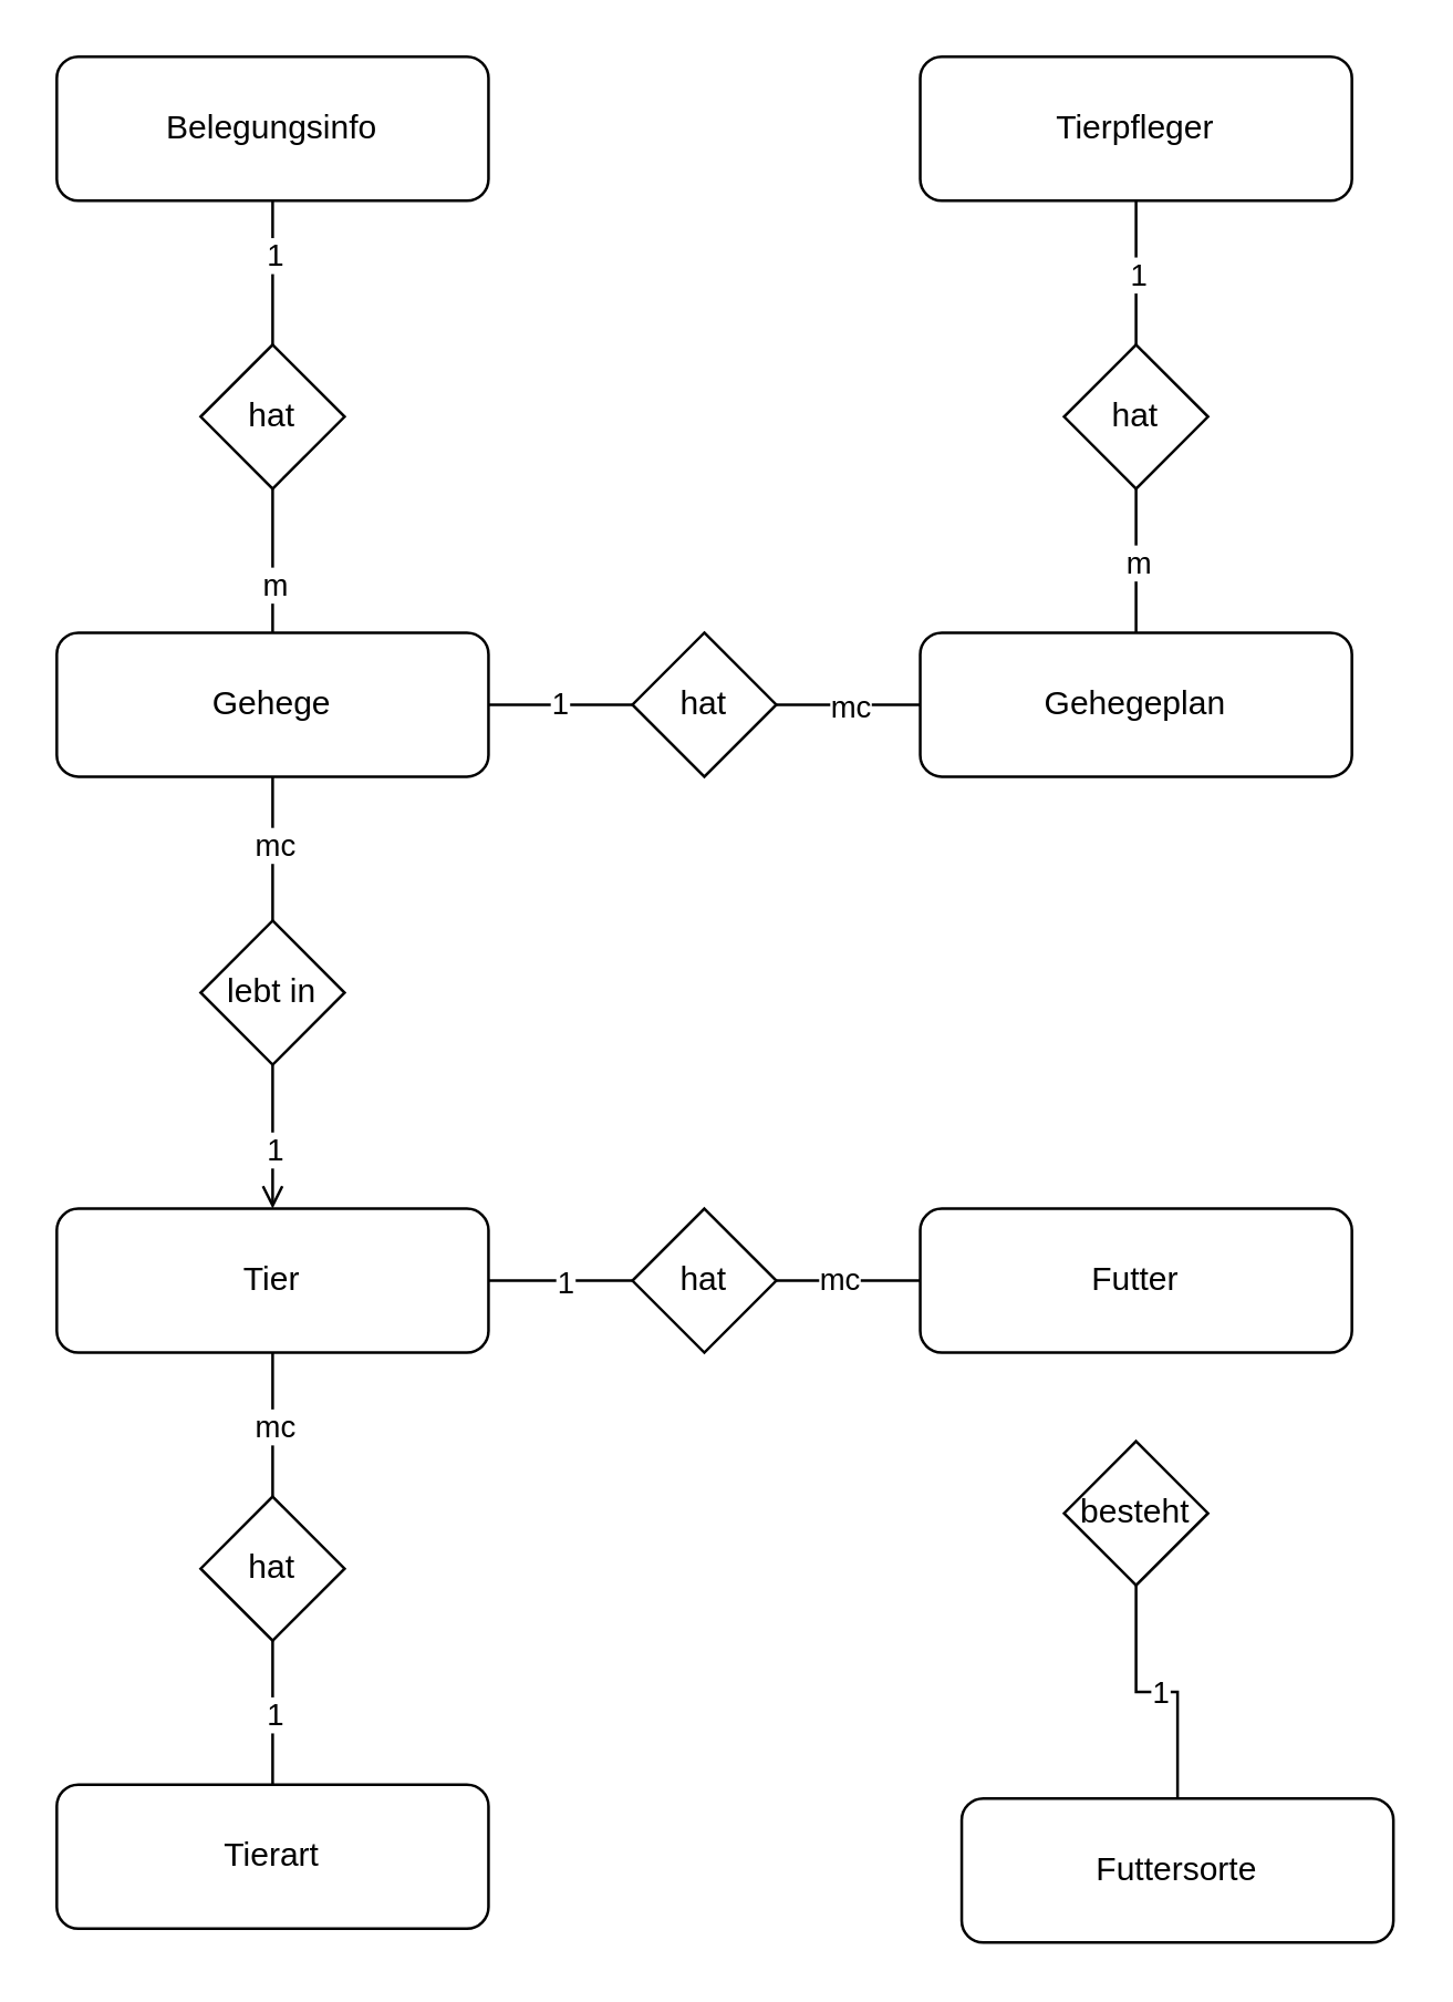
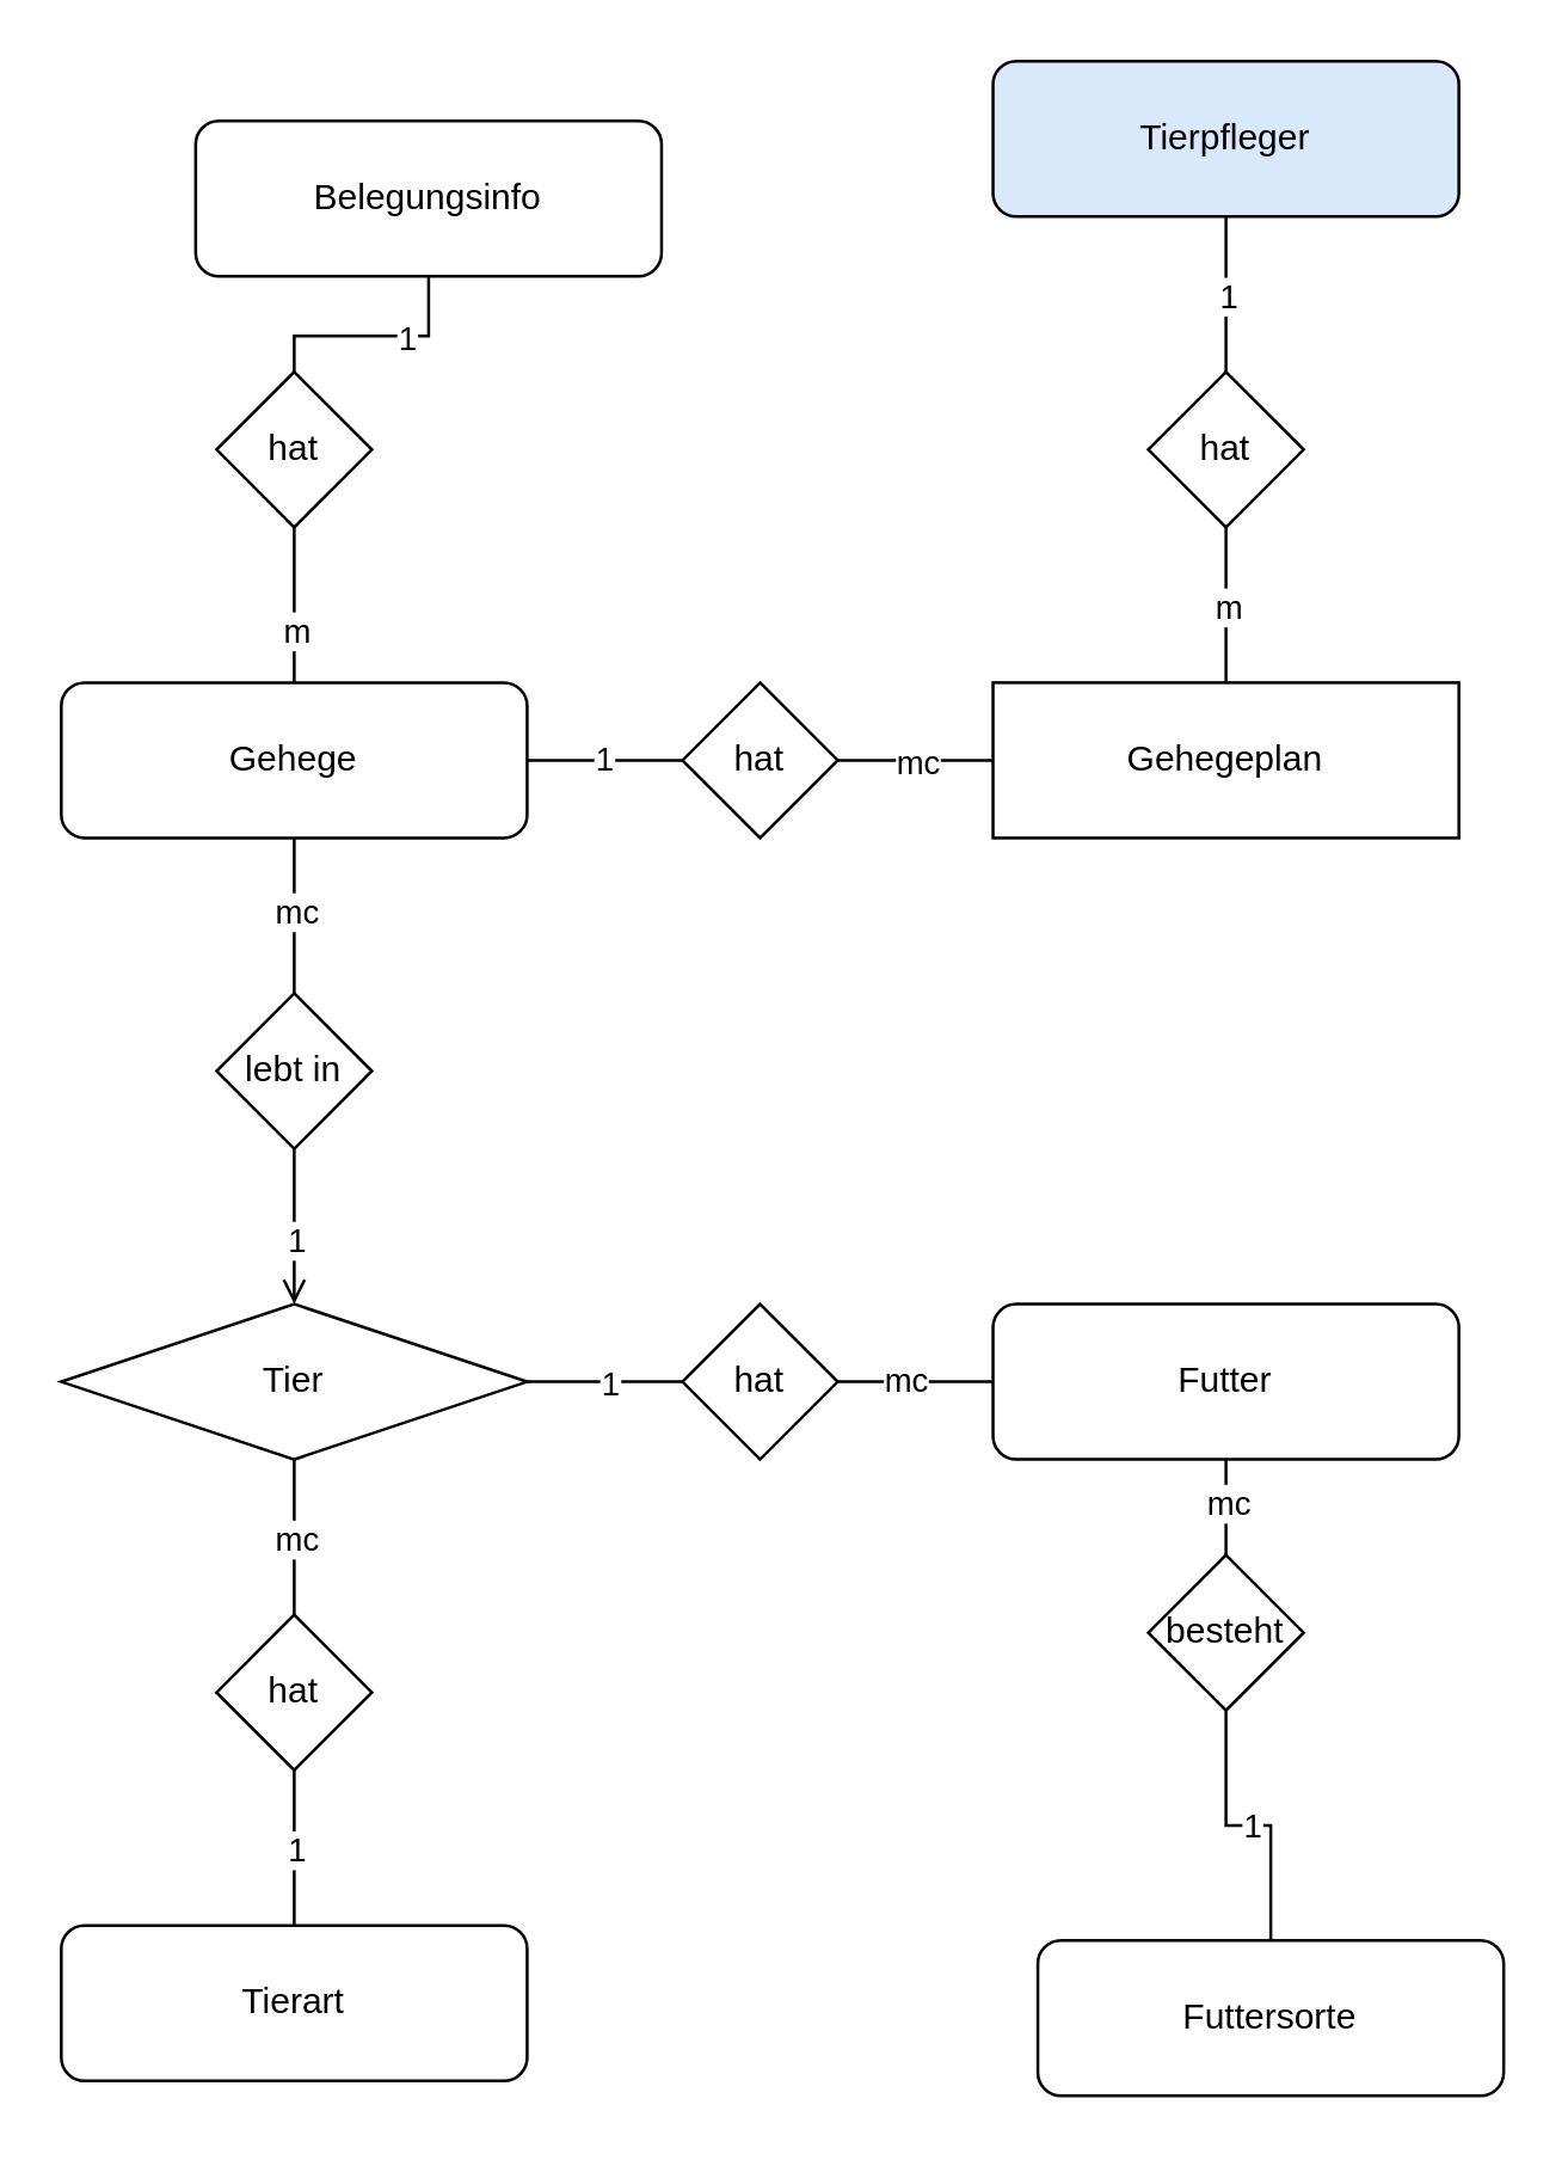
  <mxCell id="0" />
  <mxCell id="1" parent="0" />
  <mxCell id="2" style="edgeStyle=orthogonalEdgeStyle;rounded=0;orthogonalLoop=1;jettySize=auto;html=1;entryX=0.5;entryY=0;entryDx=0;entryDy=0;endArrow=none;endFill=0;" parent="1" source="4" target="29" edge="1"><mxGeometry relative="1" as="geometry" /></mxCell>
  <mxCell id="3" value="mc" style="edgeLabel;html=1;align=center;verticalAlign=middle;resizable=0;points=[];" vertex="1" connectable="0" parent="2"><mxGeometry x="0.004" relative="1" as="geometry"><mxPoint as="offset" /></mxGeometry></mxCell>
- <mxCell id="4" value="Tier" style="rounded=1;whiteSpace=wrap;html=1;fontSize=12;glass=0;strokeWidth=1;shadow=0;" parent="1" vertex="1"><mxGeometry x="20" y="436" width="156" height="52" as="geometry" /></mxCell>
+ <mxCell id="4" value="Tier" style="rhombus;whiteSpace=wrap;html=1;fontSize=12;glass=0;strokeWidth=1;shadow=0;" parent="1" vertex="1"><mxGeometry x="20" y="436" width="156" height="52" as="geometry" /></mxCell>
  <mxCell id="5" value="Tierart" style="rounded=1;whiteSpace=wrap;html=1;fontSize=12;glass=0;strokeWidth=1;shadow=0;" parent="1" vertex="1"><mxGeometry x="20" y="644" width="156" height="52" as="geometry" /></mxCell>
  <mxCell id="6" style="edgeStyle=orthogonalEdgeStyle;rounded=0;orthogonalLoop=1;jettySize=auto;html=1;entryX=1;entryY=0.5;entryDx=0;entryDy=0;endArrow=none;endFill=0;" parent="1" source="8" target="34" edge="1"><mxGeometry relative="1" as="geometry" /></mxCell>
  <mxCell id="7" value="mc" style="edgeLabel;html=1;align=center;verticalAlign=middle;resizable=0;points=[];" vertex="1" connectable="0" parent="6"><mxGeometry x="0.179" y="3" relative="1" as="geometry"><mxPoint x="5" y="-3" as="offset" /></mxGeometry></mxCell>
- <mxCell id="8" value="Gehegeplan" style="rounded=1;whiteSpace=wrap;html=1;fontSize=12;glass=0;strokeWidth=1;shadow=0;" parent="1" vertex="1"><mxGeometry x="332" y="228" width="156" height="52" as="geometry" /></mxCell>
+ <mxCell id="8" value="Gehegeplan" style="whiteSpace=wrap;html=1;fontSize=12;glass=0;strokeWidth=1;shadow=0;rounded=0;" parent="1" vertex="1"><mxGeometry x="332" y="228" width="156" height="52" as="geometry" /></mxCell>
+ <mxCell id="9" style="edgeStyle=orthogonalEdgeStyle;rounded=0;orthogonalLoop=1;jettySize=auto;html=1;entryX=0.5;entryY=0;entryDx=0;entryDy=0;endArrow=none;endFill=0;" parent="1" source="13" target="23" edge="1"><mxGeometry relative="1" as="geometry" /></mxCell>
+ <mxCell id="10" value="mc" style="edgeLabel;html=1;align=center;verticalAlign=middle;resizable=0;points=[];" vertex="1" connectable="0" parent="9"><mxGeometry x="0.098" relative="1" as="geometry"><mxPoint as="offset" /></mxGeometry></mxCell>
  <mxCell id="11" style="edgeStyle=orthogonalEdgeStyle;rounded=0;orthogonalLoop=1;jettySize=auto;html=1;endArrow=none;endFill=0;" parent="1" source="13" target="32" edge="1"><mxGeometry relative="1" as="geometry" /></mxCell>
  <mxCell id="12" value="mc" style="edgeLabel;html=1;align=center;verticalAlign=middle;resizable=0;points=[];" vertex="1" connectable="0" parent="11"><mxGeometry x="0.167" y="-1" relative="1" as="geometry"><mxPoint as="offset" /></mxGeometry></mxCell>
  <mxCell id="13" value="Futter" style="rounded=1;whiteSpace=wrap;html=1;fontSize=12;glass=0;strokeWidth=1;shadow=0;" parent="1" vertex="1"><mxGeometry x="332" y="436" width="156" height="52" as="geometry" /></mxCell>
  <mxCell id="14" style="edgeStyle=orthogonalEdgeStyle;rounded=0;orthogonalLoop=1;jettySize=auto;html=1;entryX=0.5;entryY=0;entryDx=0;entryDy=0;endArrow=none;endFill=0;" parent="1" source="16" target="26" edge="1"><mxGeometry relative="1" as="geometry" /></mxCell>
  <mxCell id="15" value="mc" style="edgeLabel;html=1;align=center;verticalAlign=middle;resizable=0;points=[];" vertex="1" connectable="0" parent="14"><mxGeometry x="-0.091" y="2" relative="1" as="geometry"><mxPoint x="-2" as="offset" /></mxGeometry></mxCell>
  <mxCell id="16" value="Gehege" style="rounded=1;whiteSpace=wrap;html=1;fontSize=12;glass=0;strokeWidth=1;shadow=0;" parent="1" vertex="1"><mxGeometry x="20" y="228" width="156" height="52" as="geometry" /></mxCell>
  <mxCell id="17" value="Futtersorte" style="rounded=1;whiteSpace=wrap;html=1;fontSize=12;glass=0;strokeWidth=1;shadow=0;" parent="1" vertex="1"><mxGeometry x="347" y="649" width="156" height="52" as="geometry" /></mxCell>
  <mxCell id="18" style="edgeStyle=orthogonalEdgeStyle;rounded=0;orthogonalLoop=1;jettySize=auto;html=1;entryX=0.5;entryY=0;entryDx=0;entryDy=0;endArrow=none;endFill=0;" parent="1" source="20" target="37" edge="1"><mxGeometry relative="1" as="geometry" /></mxCell>
  <mxCell id="19" value="1" style="edgeLabel;html=1;align=center;verticalAlign=middle;resizable=0;points=[];" vertex="1" connectable="0" parent="18"><mxGeometry x="-0.269" relative="1" as="geometry"><mxPoint as="offset" /></mxGeometry></mxCell>
- <mxCell id="20" value="Belegungsinfo" style="rounded=1;whiteSpace=wrap;html=1;fontSize=12;glass=0;strokeWidth=1;shadow=0;" parent="1" vertex="1"><mxGeometry x="20" width="156" height="52" as="geometry" y="20" /></mxCell>
+ <mxCell id="20" value="Belegungsinfo" style="rounded=1;whiteSpace=wrap;html=1;fontSize=12;glass=0;strokeWidth=1;shadow=0;" parent="1" vertex="1"><mxGeometry x="65" y="40" width="156" height="52" as="geometry" /></mxCell>
  <mxCell id="21" style="edgeStyle=orthogonalEdgeStyle;rounded=0;orthogonalLoop=1;jettySize=auto;html=1;entryX=0.5;entryY=0;entryDx=0;entryDy=0;endArrow=none;endFill=0;" parent="1" source="23" target="17" edge="1"><mxGeometry relative="1" as="geometry" /></mxCell>
  <mxCell id="22" value="1" style="edgeLabel;html=1;align=center;verticalAlign=middle;resizable=0;points=[];" vertex="1" connectable="0" parent="21"><mxGeometry x="0.019" relative="1" as="geometry"><mxPoint as="offset" /></mxGeometry></mxCell>
  <mxCell id="23" value="besteht" style="rhombus;whiteSpace=wrap;html=1;" parent="1" vertex="1"><mxGeometry x="384" y="520" width="52" height="52" as="geometry" /></mxCell>
  <mxCell id="24" style="edgeStyle=orthogonalEdgeStyle;rounded=0;orthogonalLoop=1;jettySize=auto;html=1;entryX=0.5;entryY=0;entryDx=0;entryDy=0;endArrow=open;endFill=0;" parent="1" source="26" target="4" edge="1"><mxGeometry relative="1" as="geometry" /></mxCell>
  <mxCell id="25" value="1" style="edgeLabel;html=1;align=center;verticalAlign=middle;resizable=0;points=[];" vertex="1" connectable="0" parent="24"><mxGeometry x="0.16" y="2" relative="1" as="geometry"><mxPoint x="-2" as="offset" /></mxGeometry></mxCell>
  <mxCell id="26" value="lebt in" style="rhombus;whiteSpace=wrap;html=1;" parent="1" vertex="1"><mxGeometry x="72" y="332" width="52" height="52" as="geometry" /></mxCell>
  <mxCell id="27" style="edgeStyle=orthogonalEdgeStyle;rounded=0;orthogonalLoop=1;jettySize=auto;html=1;entryX=0.5;entryY=0;entryDx=0;entryDy=0;endArrow=none;endFill=0;" parent="1" source="29" target="5" edge="1"><mxGeometry relative="1" as="geometry" /></mxCell>
  <mxCell id="28" value="1" style="edgeLabel;html=1;align=center;verticalAlign=middle;resizable=0;points=[];" vertex="1" connectable="0" parent="27"><mxGeometry x="0.019" y="1" relative="1" as="geometry"><mxPoint x="-1" as="offset" /></mxGeometry></mxCell>
  <mxCell id="29" value="hat" style="rhombus;whiteSpace=wrap;html=1;" parent="1" vertex="1"><mxGeometry x="72" y="540" width="52" height="52" as="geometry" /></mxCell>
  <mxCell id="30" style="edgeStyle=orthogonalEdgeStyle;rounded=0;orthogonalLoop=1;jettySize=auto;html=1;entryX=1;entryY=0.5;entryDx=0;entryDy=0;endArrow=none;endFill=0;" parent="1" source="32" target="4" edge="1"><mxGeometry relative="1" as="geometry" /></mxCell>
  <mxCell id="31" value="1" style="edgeLabel;html=1;align=center;verticalAlign=middle;resizable=0;points=[];" vertex="1" connectable="0" parent="30"><mxGeometry x="-0.028" y="4" relative="1" as="geometry"><mxPoint y="-4" as="offset" /></mxGeometry></mxCell>
  <mxCell id="32" value="hat" style="rhombus;whiteSpace=wrap;html=1;" parent="1" vertex="1"><mxGeometry x="228" y="436" width="52" height="52" as="geometry" /></mxCell>
  <mxCell id="33" value="1" style="edgeStyle=orthogonalEdgeStyle;rounded=0;orthogonalLoop=1;jettySize=auto;html=1;entryX=1;entryY=0.5;entryDx=0;entryDy=0;endArrow=none;endFill=0;" parent="1" source="34" target="16" edge="1"><mxGeometry relative="1" as="geometry" /></mxCell>
  <mxCell id="34" value="hat" style="rhombus;whiteSpace=wrap;html=1;" parent="1" vertex="1"><mxGeometry x="228" y="228" width="52" height="52" as="geometry" /></mxCell>
  <mxCell id="35" style="edgeStyle=orthogonalEdgeStyle;rounded=0;orthogonalLoop=1;jettySize=auto;html=1;entryX=0.5;entryY=0;entryDx=0;entryDy=0;endArrow=none;endFill=0;" parent="1" source="37" target="16" edge="1"><mxGeometry relative="1" as="geometry" /></mxCell>
  <mxCell id="36" value="m" style="edgeLabel;html=1;align=center;verticalAlign=middle;resizable=0;points=[];" vertex="1" connectable="0" parent="35"><mxGeometry x="0.306" y="2" relative="1" as="geometry"><mxPoint x="-2" as="offset" /></mxGeometry></mxCell>
  <mxCell id="37" value="hat" style="rhombus;whiteSpace=wrap;html=1;" parent="1" vertex="1"><mxGeometry x="72" y="124" width="52" height="52" as="geometry" /></mxCell>
  <mxCell id="38" style="edgeStyle=orthogonalEdgeStyle;rounded=0;orthogonalLoop=1;jettySize=auto;html=1;endArrow=none;endFill=0;" edge="1" parent="1" source="40" target="43"><mxGeometry relative="1" as="geometry" /></mxCell>
  <mxCell id="39" value="1" style="edgeLabel;html=1;align=center;verticalAlign=middle;resizable=0;points=[];" vertex="1" connectable="0" parent="38"><mxGeometry relative="1" as="geometry"><mxPoint as="offset" /></mxGeometry></mxCell>
- <mxCell id="40" value="Tierpfleger" style="rounded=1;whiteSpace=wrap;html=1;fontSize=12;glass=0;strokeWidth=1;shadow=0;" vertex="1" parent="1"><mxGeometry x="332" width="156" height="52" as="geometry" y="20" /></mxCell>
+ <mxCell id="40" value="Tierpfleger" style="rounded=1;whiteSpace=wrap;html=1;fontSize=12;glass=0;strokeWidth=1;shadow=0;fillColor=#dae8fc;" vertex="1" parent="1"><mxGeometry x="332" width="156" height="52" as="geometry" y="20" /></mxCell>
  <mxCell id="41" style="edgeStyle=orthogonalEdgeStyle;rounded=0;orthogonalLoop=1;jettySize=auto;html=1;entryX=0.5;entryY=0;entryDx=0;entryDy=0;endArrow=none;endFill=0;" edge="1" parent="1" source="43" target="8"><mxGeometry relative="1" as="geometry" /></mxCell>
  <mxCell id="42" value="m" style="edgeLabel;html=1;align=center;verticalAlign=middle;resizable=0;points=[];" vertex="1" connectable="0" parent="41"><mxGeometry relative="1" as="geometry"><mxPoint as="offset" /></mxGeometry></mxCell>
  <mxCell id="43" value="hat" style="rhombus;whiteSpace=wrap;html=1;" vertex="1" parent="1"><mxGeometry x="384" y="124" width="52" height="52" as="geometry" /></mxCell>
